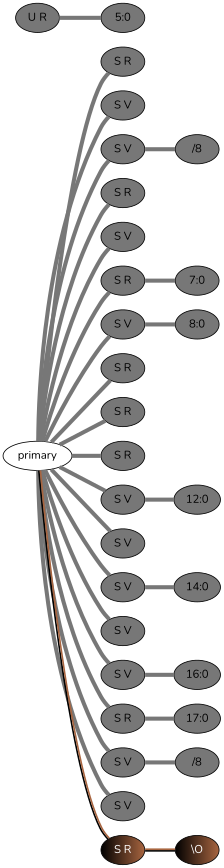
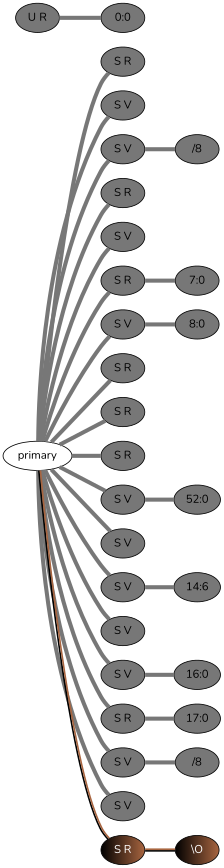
  graph {
    fontname=Nunito
    rankdir=LR
    node [fillcolor="#777777" fontcolor="#000000" fontname=Nunito pendant_colors="#777777" pendant_ply=S qtype=pendant_node style=filled]
    edge [color="#777777" fontname=Nunito penwidth=5 qtype=pendant_link]
    n1 [label="S R" pendant_attach=R pendant_length=31.0]
    primary [fillcolor="" fontcolor="" pendant_colors="" pendant_ply="" qtype="" style=""]
    n3 [label="S V" pendant_attach=V pendant_length=33.0]
    n4 [label="S V" pendant_attach=V pendant_length=34.0]
    n5 [label="S R" pendant_attach=R pendant_length=35.0]
    n6 [label="S V" pendant_attach=V pendant_length=32.0]
    n7 [label="S R" pendant_attach=R pendant_length=33.0]
    n8 [label="S V" pendant_attach=V pendant_length=28.5]
    n9 [label="S R" pendant_attach=R pendant_length=33.0]
    n10 [label="S R" pendant_attach=R pendant_length=32.0]
    n11 [label="S R" pendant_attach=R pendant_length=7.0]
    n12 [label="S V" pendant_attach=V pendant_length=42.0]
    n13 [label="S V" pendant_attach=V pendant_length=37.0]
    n14 [label="S V" pendant_attach=V pendant_length=24.5]
    n15 [label="S V" pendant_attach=V pendant_length=28.5]
    n16 [label="S V" pendant_attach=V pendant_length=23.0]
    n17 [label="S R" pendant_attach=R pendant_length=22.5]
    n18 [label="S V" pendant_attach=V pendant_length=22.0]
    n19 [label="S V" pendant_attach=V pendant_length=23.0]
    n20 [fillcolor="#000000:#A86540" fontcolor="#ffffff" label="S R" pendant_attach=R pendant_colors="#000000:#A86540" pendant_length=33.0]
    n21 [knot_position=13.0 knot_spin=S knot_type=E knot_value=1 label="/8" qtype=knot_node pendant_colors="" pendant_ply=""]
    n22 [label="U R" pendant_attach=R pendant_length=29.5 pendant_ply=U]
-   "5:0" [knot_position=12.5 knot_spin=Z knot_type="L^" knot_value=2 qtype=knot_node pendant_colors="" pendant_ply=""]
+   "5:0" [knot_position=12.5 knot_spin=Z knot_type="L^" knot_value=2 qtype=knot_node label="0:0" pendant_colors="" pendant_ply=""]
    "7:0" [knot_position=12.0 knot_spin=Z knot_type="L^" knot_value=2 qtype=knot_node pendant_colors="" pendant_ply=""]
    "8:0" [knot_position=12.0 knot_spin=Z knot_type="L^" knot_value=4 qtype=knot_node pendant_colors="" pendant_ply=""]
-   "12:0" [knot_position=10.0 knot_spin=Z knot_type="L^" knot_value=2 qtype=knot_node pendant_colors="" pendant_ply=""]
-   "14:0" [knot_position=8.5 knot_spin=Z knot_type="L^" knot_value=3 qtype=knot_node pendant_colors="" pendant_ply=""]
+   "12:0" [knot_position=10.0 knot_spin=Z knot_type="L^" knot_value=2 qtype=knot_node label="52:0" pendant_colors="" pendant_ply=""]
+   "14:0" [knot_position=8.5 knot_spin=Z knot_type="L^" knot_value=3 qtype=knot_node label="14:6" pendant_colors="" pendant_ply=""]
    "16:0" [knot_position=8.5 knot_spin=Z knot_type="L^" knot_value=2 qtype=knot_node pendant_colors="" pendant_ply=""]
    "17:0" [knot_position=9.5 knot_spin=Z knot_type="L^" knot_value=2 qtype=knot_node pendant_colors="" pendant_ply=""]
    n30 [knot_position=8.0 knot_spin=S knot_type=E knot_value=1 label="/8" qtype=knot_node pendant_colors="" pendant_ply=""]
    n31 [fillcolor="#000000:#A86540" fontcolor="#ffffff" knot_position=25.5 knot_spin=Z knot_type=S knot_value=1 label="\\O" qtype=knot_node pendant_colors="" pendant_ply=""]
    primary -- n1
    primary -- n3
    primary -- n4
    primary -- n5
    primary -- n6
    primary -- n7
    primary -- n8
    primary -- n9
    primary -- n10
    primary -- n11
    primary -- n12
    primary -- n13
    primary -- n14
    primary -- n15
    primary -- n16
    primary -- n17
    primary -- n18
    primary -- n19
    primary -- n20 [color="#000000:#A86540" penwidth=2]
    n4 -- n21 [qtype=knot_link]
    n7 -- "7:0" [qtype=knot_link]
    n8 -- "8:0" [qtype=knot_link]
    n12 -- "12:0" [qtype=knot_link]
    n14 -- "14:0" [qtype=knot_link]
    n16 -- "16:0" [qtype=knot_link]
    n17 -- "17:0" [qtype=knot_link]
    n18 -- n30 [qtype=knot_link]
    n20 -- n31 [color="#000000:#A86540" penwidth=2 qtype=knot_link]
    n22 -- "5:0" [qtype=knot_link]
  }
